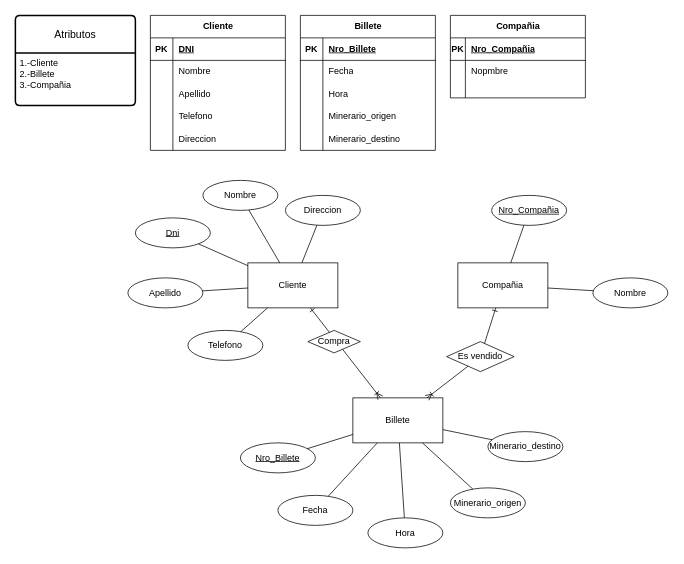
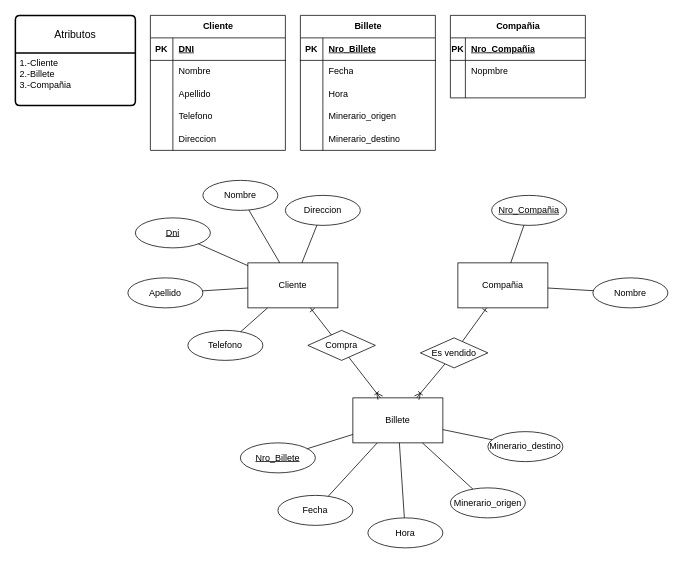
  <mxCell id="0" />
  <mxCell id="1" parent="0" />
  <mxCell id="2" value="Atributos" style="swimlane;childLayout=stackLayout;horizontal=1;startSize=50;horizontalStack=0;rounded=1;fontSize=14;fontStyle=0;strokeWidth=2;resizeParent=0;resizeLast=1;shadow=0;dashed=0;align=center;arcSize=4;whiteSpace=wrap;html=1;" vertex="1" parent="1"><mxGeometry x="20" y="20" width="160" height="120" as="geometry"><mxRectangle x="30" y="30" width="100" height="50" as="alternateBounds" /></mxGeometry></mxCell>
  <mxCell id="3" value="1.-Cliente&lt;div&gt;2.-Billete&lt;/div&gt;&lt;div&gt;3.-Compañia&lt;/div&gt;" style="align=left;strokeColor=none;fillColor=none;spacingLeft=4;fontSize=12;verticalAlign=top;resizable=0;rotatable=0;part=1;html=1;" vertex="1" parent="2"><mxGeometry y="50" width="160" height="70" as="geometry" /></mxCell>
  <mxCell id="4" value="Cliente" style="shape=table;startSize=30;container=1;collapsible=1;childLayout=tableLayout;fixedRows=1;rowLines=0;fontStyle=1;align=center;resizeLast=1;html=1;" vertex="1" parent="1"><mxGeometry x="200" y="20" width="180" height="180" as="geometry" /></mxCell>
  <mxCell id="5" value="" style="shape=tableRow;horizontal=0;startSize=0;swimlaneHead=0;swimlaneBody=0;fillColor=none;collapsible=0;dropTarget=0;points=[[0,0.5],[1,0.5]];portConstraint=eastwest;top=0;left=0;right=0;bottom=1;" vertex="1" parent="4"><mxGeometry y="30" width="180" height="30" as="geometry" /></mxCell>
  <mxCell id="6" value="PK" style="shape=partialRectangle;connectable=0;fillColor=none;top=0;left=0;bottom=0;right=0;fontStyle=1;overflow=hidden;whiteSpace=wrap;html=1;" vertex="1" parent="5"><mxGeometry width="30" height="30" as="geometry"><mxRectangle width="30" height="30" as="alternateBounds" /></mxGeometry></mxCell>
  <mxCell id="7" value="DNI" style="shape=partialRectangle;connectable=0;fillColor=none;top=0;left=0;bottom=0;right=0;align=left;spacingLeft=6;fontStyle=5;overflow=hidden;whiteSpace=wrap;html=1;" vertex="1" parent="5"><mxGeometry x="30" width="150" height="30" as="geometry"><mxRectangle width="150" height="30" as="alternateBounds" /></mxGeometry></mxCell>
  <mxCell id="8" value="" style="shape=tableRow;horizontal=0;startSize=0;swimlaneHead=0;swimlaneBody=0;fillColor=none;collapsible=0;dropTarget=0;points=[[0,0.5],[1,0.5]];portConstraint=eastwest;top=0;left=0;right=0;bottom=0;" vertex="1" parent="4"><mxGeometry y="60" width="180" height="30" as="geometry" /></mxCell>
  <mxCell id="9" value="" style="shape=partialRectangle;connectable=0;fillColor=none;top=0;left=0;bottom=0;right=0;editable=1;overflow=hidden;whiteSpace=wrap;html=1;" vertex="1" parent="8"><mxGeometry width="30" height="30" as="geometry"><mxRectangle width="30" height="30" as="alternateBounds" /></mxGeometry></mxCell>
  <mxCell id="10" value="Nombre" style="shape=partialRectangle;connectable=0;fillColor=none;top=0;left=0;bottom=0;right=0;align=left;spacingLeft=6;overflow=hidden;whiteSpace=wrap;html=1;" vertex="1" parent="8"><mxGeometry x="30" width="150" height="30" as="geometry"><mxRectangle width="150" height="30" as="alternateBounds" /></mxGeometry></mxCell>
  <mxCell id="11" value="" style="shape=tableRow;horizontal=0;startSize=0;swimlaneHead=0;swimlaneBody=0;fillColor=none;collapsible=0;dropTarget=0;points=[[0,0.5],[1,0.5]];portConstraint=eastwest;top=0;left=0;right=0;bottom=0;" vertex="1" parent="4"><mxGeometry y="90" width="180" height="30" as="geometry" /></mxCell>
  <mxCell id="12" value="" style="shape=partialRectangle;connectable=0;fillColor=none;top=0;left=0;bottom=0;right=0;editable=1;overflow=hidden;whiteSpace=wrap;html=1;" vertex="1" parent="11"><mxGeometry width="30" height="30" as="geometry"><mxRectangle width="30" height="30" as="alternateBounds" /></mxGeometry></mxCell>
  <mxCell id="13" value="Apellido" style="shape=partialRectangle;connectable=0;fillColor=none;top=0;left=0;bottom=0;right=0;align=left;spacingLeft=6;overflow=hidden;whiteSpace=wrap;html=1;" vertex="1" parent="11"><mxGeometry x="30" width="150" height="30" as="geometry"><mxRectangle width="150" height="30" as="alternateBounds" /></mxGeometry></mxCell>
  <mxCell id="14" value="" style="shape=tableRow;horizontal=0;startSize=0;swimlaneHead=0;swimlaneBody=0;fillColor=none;collapsible=0;dropTarget=0;points=[[0,0.5],[1,0.5]];portConstraint=eastwest;top=0;left=0;right=0;bottom=0;" vertex="1" parent="4"><mxGeometry y="120" width="180" height="30" as="geometry" /></mxCell>
  <mxCell id="15" value="" style="shape=partialRectangle;connectable=0;fillColor=none;top=0;left=0;bottom=0;right=0;editable=1;overflow=hidden;whiteSpace=wrap;html=1;" vertex="1" parent="14"><mxGeometry width="30" height="30" as="geometry"><mxRectangle width="30" height="30" as="alternateBounds" /></mxGeometry></mxCell>
  <mxCell id="16" value="Telefono" style="shape=partialRectangle;connectable=0;fillColor=none;top=0;left=0;bottom=0;right=0;align=left;spacingLeft=6;overflow=hidden;whiteSpace=wrap;html=1;" vertex="1" parent="14"><mxGeometry x="30" width="150" height="30" as="geometry"><mxRectangle width="150" height="30" as="alternateBounds" /></mxGeometry></mxCell>
  <mxCell id="17" value="" style="shape=tableRow;horizontal=0;startSize=0;swimlaneHead=0;swimlaneBody=0;fillColor=none;collapsible=0;dropTarget=0;points=[[0,0.5],[1,0.5]];portConstraint=eastwest;top=0;left=0;right=0;bottom=0;" vertex="1" parent="4"><mxGeometry y="150" width="180" height="30" as="geometry" /></mxCell>
  <mxCell id="18" value="" style="shape=partialRectangle;connectable=0;fillColor=none;top=0;left=0;bottom=0;right=0;editable=1;overflow=hidden;whiteSpace=wrap;html=1;" vertex="1" parent="17"><mxGeometry width="30" height="30" as="geometry"><mxRectangle width="30" height="30" as="alternateBounds" /></mxGeometry></mxCell>
  <mxCell id="19" value="Direccion" style="shape=partialRectangle;connectable=0;fillColor=none;top=0;left=0;bottom=0;right=0;align=left;spacingLeft=6;overflow=hidden;whiteSpace=wrap;html=1;" vertex="1" parent="17"><mxGeometry x="30" width="150" height="30" as="geometry"><mxRectangle width="150" height="30" as="alternateBounds" /></mxGeometry></mxCell>
  <mxCell id="20" value="Billete" style="shape=table;startSize=30;container=1;collapsible=1;childLayout=tableLayout;fixedRows=1;rowLines=0;fontStyle=1;align=center;resizeLast=1;html=1;" vertex="1" parent="1"><mxGeometry x="400" y="20" width="180" height="180" as="geometry" /></mxCell>
  <mxCell id="21" value="" style="shape=tableRow;horizontal=0;startSize=0;swimlaneHead=0;swimlaneBody=0;fillColor=none;collapsible=0;dropTarget=0;points=[[0,0.5],[1,0.5]];portConstraint=eastwest;top=0;left=0;right=0;bottom=1;" vertex="1" parent="20"><mxGeometry y="30" width="180" height="30" as="geometry" /></mxCell>
  <mxCell id="22" value="PK" style="shape=partialRectangle;connectable=0;fillColor=none;top=0;left=0;bottom=0;right=0;fontStyle=1;overflow=hidden;whiteSpace=wrap;html=1;" vertex="1" parent="21"><mxGeometry width="30" height="30" as="geometry"><mxRectangle width="30" height="30" as="alternateBounds" /></mxGeometry></mxCell>
  <mxCell id="23" value="Nro_Billete" style="shape=partialRectangle;connectable=0;fillColor=none;top=0;left=0;bottom=0;right=0;align=left;spacingLeft=6;fontStyle=5;overflow=hidden;whiteSpace=wrap;html=1;" vertex="1" parent="21"><mxGeometry x="30" width="150" height="30" as="geometry"><mxRectangle width="150" height="30" as="alternateBounds" /></mxGeometry></mxCell>
  <mxCell id="24" value="" style="shape=tableRow;horizontal=0;startSize=0;swimlaneHead=0;swimlaneBody=0;fillColor=none;collapsible=0;dropTarget=0;points=[[0,0.5],[1,0.5]];portConstraint=eastwest;top=0;left=0;right=0;bottom=0;" vertex="1" parent="20"><mxGeometry y="60" width="180" height="30" as="geometry" /></mxCell>
  <mxCell id="25" value="" style="shape=partialRectangle;connectable=0;fillColor=none;top=0;left=0;bottom=0;right=0;editable=1;overflow=hidden;whiteSpace=wrap;html=1;" vertex="1" parent="24"><mxGeometry width="30" height="30" as="geometry"><mxRectangle width="30" height="30" as="alternateBounds" /></mxGeometry></mxCell>
  <mxCell id="26" value="Fecha" style="shape=partialRectangle;connectable=0;fillColor=none;top=0;left=0;bottom=0;right=0;align=left;spacingLeft=6;overflow=hidden;whiteSpace=wrap;html=1;" vertex="1" parent="24"><mxGeometry x="30" width="150" height="30" as="geometry"><mxRectangle width="150" height="30" as="alternateBounds" /></mxGeometry></mxCell>
  <mxCell id="27" value="" style="shape=tableRow;horizontal=0;startSize=0;swimlaneHead=0;swimlaneBody=0;fillColor=none;collapsible=0;dropTarget=0;points=[[0,0.5],[1,0.5]];portConstraint=eastwest;top=0;left=0;right=0;bottom=0;" vertex="1" parent="20"><mxGeometry y="90" width="180" height="30" as="geometry" /></mxCell>
  <mxCell id="28" value="" style="shape=partialRectangle;connectable=0;fillColor=none;top=0;left=0;bottom=0;right=0;editable=1;overflow=hidden;whiteSpace=wrap;html=1;" vertex="1" parent="27"><mxGeometry width="30" height="30" as="geometry"><mxRectangle width="30" height="30" as="alternateBounds" /></mxGeometry></mxCell>
  <mxCell id="29" value="Hora" style="shape=partialRectangle;connectable=0;fillColor=none;top=0;left=0;bottom=0;right=0;align=left;spacingLeft=6;overflow=hidden;whiteSpace=wrap;html=1;" vertex="1" parent="27"><mxGeometry x="30" width="150" height="30" as="geometry"><mxRectangle width="150" height="30" as="alternateBounds" /></mxGeometry></mxCell>
  <mxCell id="30" value="" style="shape=tableRow;horizontal=0;startSize=0;swimlaneHead=0;swimlaneBody=0;fillColor=none;collapsible=0;dropTarget=0;points=[[0,0.5],[1,0.5]];portConstraint=eastwest;top=0;left=0;right=0;bottom=0;" vertex="1" parent="20"><mxGeometry y="120" width="180" height="30" as="geometry" /></mxCell>
  <mxCell id="31" value="" style="shape=partialRectangle;connectable=0;fillColor=none;top=0;left=0;bottom=0;right=0;editable=1;overflow=hidden;whiteSpace=wrap;html=1;" vertex="1" parent="30"><mxGeometry width="30" height="30" as="geometry"><mxRectangle width="30" height="30" as="alternateBounds" /></mxGeometry></mxCell>
  <mxCell id="32" value="Minerario_origen" style="shape=partialRectangle;connectable=0;fillColor=none;top=0;left=0;bottom=0;right=0;align=left;spacingLeft=6;overflow=hidden;whiteSpace=wrap;html=1;" vertex="1" parent="30"><mxGeometry x="30" width="150" height="30" as="geometry"><mxRectangle width="150" height="30" as="alternateBounds" /></mxGeometry></mxCell>
  <mxCell id="33" value="" style="shape=tableRow;horizontal=0;startSize=0;swimlaneHead=0;swimlaneBody=0;fillColor=none;collapsible=0;dropTarget=0;points=[[0,0.5],[1,0.5]];portConstraint=eastwest;top=0;left=0;right=0;bottom=0;" vertex="1" parent="20"><mxGeometry y="150" width="180" height="30" as="geometry" /></mxCell>
  <mxCell id="34" value="" style="shape=partialRectangle;connectable=0;fillColor=none;top=0;left=0;bottom=0;right=0;editable=1;overflow=hidden;whiteSpace=wrap;html=1;" vertex="1" parent="33"><mxGeometry width="30" height="30" as="geometry"><mxRectangle width="30" height="30" as="alternateBounds" /></mxGeometry></mxCell>
  <mxCell id="35" value="Minerario_destino" style="shape=partialRectangle;connectable=0;fillColor=none;top=0;left=0;bottom=0;right=0;align=left;spacingLeft=6;overflow=hidden;whiteSpace=wrap;html=1;" vertex="1" parent="33"><mxGeometry x="30" width="150" height="30" as="geometry"><mxRectangle width="150" height="30" as="alternateBounds" /></mxGeometry></mxCell>
  <mxCell id="36" value="Compañia" style="shape=table;startSize=30;container=1;collapsible=1;childLayout=tableLayout;fixedRows=1;rowLines=0;fontStyle=1;align=center;resizeLast=1;html=1;" vertex="1" parent="1"><mxGeometry x="600" y="20" width="180" height="110" as="geometry" /></mxCell>
  <mxCell id="37" value="" style="shape=tableRow;horizontal=0;startSize=0;swimlaneHead=0;swimlaneBody=0;fillColor=none;collapsible=0;dropTarget=0;points=[[0,0.5],[1,0.5]];portConstraint=eastwest;top=0;left=0;right=0;bottom=1;" vertex="1" parent="36"><mxGeometry y="30" width="180" height="30" as="geometry" /></mxCell>
  <mxCell id="38" value="PK" style="shape=partialRectangle;connectable=0;fillColor=none;top=0;left=0;bottom=0;right=0;fontStyle=1;overflow=hidden;whiteSpace=wrap;html=1;" vertex="1" parent="37"><mxGeometry width="20" height="30" as="geometry"><mxRectangle width="20" height="30" as="alternateBounds" /></mxGeometry></mxCell>
  <mxCell id="39" value="Nro_Compañia" style="shape=partialRectangle;connectable=0;fillColor=none;top=0;left=0;bottom=0;right=0;align=left;spacingLeft=6;fontStyle=5;overflow=hidden;whiteSpace=wrap;html=1;" vertex="1" parent="37"><mxGeometry x="20" width="160" height="30" as="geometry"><mxRectangle width="160" height="30" as="alternateBounds" /></mxGeometry></mxCell>
  <mxCell id="40" value="" style="shape=tableRow;horizontal=0;startSize=0;swimlaneHead=0;swimlaneBody=0;fillColor=none;collapsible=0;dropTarget=0;points=[[0,0.5],[1,0.5]];portConstraint=eastwest;top=0;left=0;right=0;bottom=0;" vertex="1" parent="36"><mxGeometry y="60" width="180" height="30" as="geometry" /></mxCell>
  <mxCell id="41" value="" style="shape=partialRectangle;connectable=0;fillColor=none;top=0;left=0;bottom=0;right=0;editable=1;overflow=hidden;whiteSpace=wrap;html=1;" vertex="1" parent="40"><mxGeometry width="20" height="30" as="geometry"><mxRectangle width="20" height="30" as="alternateBounds" /></mxGeometry></mxCell>
  <mxCell id="42" value="Nopmbre" style="shape=partialRectangle;connectable=0;fillColor=none;top=0;left=0;bottom=0;right=0;align=left;spacingLeft=6;overflow=hidden;whiteSpace=wrap;html=1;" vertex="1" parent="40"><mxGeometry x="20" width="160" height="30" as="geometry"><mxRectangle width="160" height="30" as="alternateBounds" /></mxGeometry></mxCell>
  <mxCell id="43" value="" style="shape=tableRow;horizontal=0;startSize=0;swimlaneHead=0;swimlaneBody=0;fillColor=none;collapsible=0;dropTarget=0;points=[[0,0.5],[1,0.5]];portConstraint=eastwest;top=0;left=0;right=0;bottom=0;" vertex="1" parent="36"><mxGeometry y="90" width="180" height="20" as="geometry" /></mxCell>
  <mxCell id="44" value="" style="shape=partialRectangle;connectable=0;fillColor=none;top=0;left=0;bottom=0;right=0;editable=1;overflow=hidden;whiteSpace=wrap;html=1;" vertex="1" parent="43"><mxGeometry width="20" height="20" as="geometry"><mxRectangle width="20" height="20" as="alternateBounds" /></mxGeometry></mxCell>
  <mxCell id="45" value="" style="shape=partialRectangle;connectable=0;fillColor=none;top=0;left=0;bottom=0;right=0;align=left;spacingLeft=6;overflow=hidden;whiteSpace=wrap;html=1;" vertex="1" parent="43"><mxGeometry x="20" width="160" height="20" as="geometry"><mxRectangle width="160" height="20" as="alternateBounds" /></mxGeometry></mxCell>
  <mxCell id="46" value="Cliente" style="whiteSpace=wrap;html=1;align=center;" vertex="1" parent="1"><mxGeometry x="330" y="350" width="120" height="60" as="geometry" /></mxCell>
  <mxCell id="47" value="Compañia" style="whiteSpace=wrap;html=1;align=center;" vertex="1" parent="1"><mxGeometry x="610" y="350" width="120" height="60" as="geometry" /></mxCell>
  <mxCell id="48" value="Billete" style="whiteSpace=wrap;html=1;align=center;" vertex="1" parent="1"><mxGeometry x="470" y="530" width="120" height="60" as="geometry" /></mxCell>
  <mxCell id="49" value="Dni" style="ellipse;whiteSpace=wrap;html=1;align=center;fontStyle=4;" vertex="1" parent="1"><mxGeometry x="180" y="290" width="100" height="40" as="geometry" /></mxCell>
  <mxCell id="50" value="Minerario_destino" style="ellipse;whiteSpace=wrap;html=1;align=center;" vertex="1" parent="1"><mxGeometry x="650" y="575" width="100" height="40" as="geometry" /></mxCell>
  <mxCell id="51" value="Direccion" style="ellipse;whiteSpace=wrap;html=1;align=center;" vertex="1" parent="1"><mxGeometry x="380" y="260" width="100" height="40" as="geometry" /></mxCell>
  <mxCell id="52" value="Telefono" style="ellipse;whiteSpace=wrap;html=1;align=center;" vertex="1" parent="1"><mxGeometry x="250" y="440" width="100" height="40" as="geometry" /></mxCell>
  <mxCell id="53" value="Apellido" style="ellipse;whiteSpace=wrap;html=1;align=center;" vertex="1" parent="1"><mxGeometry x="170" y="370" width="100" height="40" as="geometry" /></mxCell>
  <mxCell id="54" value="Nombre" style="ellipse;whiteSpace=wrap;html=1;align=center;" vertex="1" parent="1"><mxGeometry x="270" y="240" width="100" height="40" as="geometry" /></mxCell>
  <mxCell id="55" value="Hora" style="ellipse;whiteSpace=wrap;html=1;align=center;" vertex="1" parent="1"><mxGeometry x="490" y="690" width="100" height="40" as="geometry" /></mxCell>
  <mxCell id="56" value="Minerario_origen" style="ellipse;whiteSpace=wrap;html=1;align=center;" vertex="1" parent="1"><mxGeometry x="600" y="650" width="100" height="40" as="geometry" /></mxCell>
  <mxCell id="57" value="Fecha" style="ellipse;whiteSpace=wrap;html=1;align=center;" vertex="1" parent="1"><mxGeometry x="370" y="660" width="100" height="40" as="geometry" /></mxCell>
  <mxCell id="58" value="Nro_Billete" style="ellipse;whiteSpace=wrap;html=1;align=center;fontStyle=4;" vertex="1" parent="1"><mxGeometry x="320" y="590" width="100" height="40" as="geometry" /></mxCell>
  <mxCell id="59" value="Nro_Compañia" style="ellipse;whiteSpace=wrap;html=1;align=center;fontStyle=4;" vertex="1" parent="1"><mxGeometry x="655" y="260" width="100" height="40" as="geometry" /></mxCell>
  <mxCell id="60" value="Nombre" style="ellipse;whiteSpace=wrap;html=1;align=center;" vertex="1" parent="1"><mxGeometry x="790" y="370" width="100" height="40" as="geometry" /></mxCell>
  <mxCell id="61" value="" style="endArrow=none;html=1;rounded=0;" edge="1" parent="1" source="53" target="46"><mxGeometry relative="1" as="geometry"><mxPoint x="310" y="380" as="sourcePoint" /><mxPoint x="470" y="380" as="targetPoint" /></mxGeometry></mxCell>
  <mxCell id="62" value="" style="endArrow=none;html=1;rounded=0;" edge="1" parent="1" source="49" target="46"><mxGeometry relative="1" as="geometry"><mxPoint x="310" y="380" as="sourcePoint" /><mxPoint x="470" y="380" as="targetPoint" /></mxGeometry></mxCell>
  <mxCell id="63" value="" style="endArrow=none;html=1;rounded=0;" edge="1" parent="1" source="54" target="46"><mxGeometry relative="1" as="geometry"><mxPoint x="310" y="380" as="sourcePoint" /><mxPoint x="470" y="380" as="targetPoint" /></mxGeometry></mxCell>
  <mxCell id="64" value="" style="endArrow=none;html=1;rounded=0;" edge="1" parent="1" source="48" target="55"><mxGeometry relative="1" as="geometry"><mxPoint x="390" y="370" as="sourcePoint" /><mxPoint x="550" y="370" as="targetPoint" /></mxGeometry></mxCell>
  <mxCell id="65" value="" style="endArrow=none;html=1;rounded=0;" edge="1" parent="1" source="48" target="56"><mxGeometry relative="1" as="geometry"><mxPoint x="390" y="370" as="sourcePoint" /><mxPoint x="550" y="370" as="targetPoint" /></mxGeometry></mxCell>
  <mxCell id="66" value="" style="endArrow=none;html=1;rounded=0;" edge="1" parent="1" source="57" target="48"><mxGeometry relative="1" as="geometry"><mxPoint x="390" y="370" as="sourcePoint" /><mxPoint x="550" y="370" as="targetPoint" /></mxGeometry></mxCell>
  <mxCell id="67" value="" style="endArrow=none;html=1;rounded=0;" edge="1" parent="1" source="48" target="50"><mxGeometry relative="1" as="geometry"><mxPoint x="390" y="370" as="sourcePoint" /><mxPoint x="550" y="370" as="targetPoint" /></mxGeometry></mxCell>
  <mxCell id="68" value="" style="endArrow=none;html=1;rounded=0;" edge="1" parent="1" source="48" target="58"><mxGeometry relative="1" as="geometry"><mxPoint x="390" y="370" as="sourcePoint" /><mxPoint x="550" y="370" as="targetPoint" /></mxGeometry></mxCell>
  <mxCell id="69" value="" style="endArrow=none;html=1;rounded=0;" edge="1" parent="1" source="47" target="60"><mxGeometry relative="1" as="geometry"><mxPoint x="390" y="370" as="sourcePoint" /><mxPoint x="550" y="370" as="targetPoint" /></mxGeometry></mxCell>
  <mxCell id="70" value="" style="endArrow=none;html=1;rounded=0;" edge="1" parent="1" source="47" target="59"><mxGeometry relative="1" as="geometry"><mxPoint x="390" y="370" as="sourcePoint" /><mxPoint x="550" y="370" as="targetPoint" /></mxGeometry></mxCell>
  <mxCell id="71" value="" style="endArrow=none;html=1;rounded=0;" edge="1" parent="1" source="46" target="52"><mxGeometry relative="1" as="geometry"><mxPoint x="390" y="370" as="sourcePoint" /><mxPoint x="550" y="370" as="targetPoint" /></mxGeometry></mxCell>
  <mxCell id="72" value="" style="endArrow=none;html=1;rounded=0;" edge="1" parent="1" source="46" target="51"><mxGeometry relative="1" as="geometry"><mxPoint x="390" y="370" as="sourcePoint" /><mxPoint x="550" y="370" as="targetPoint" /></mxGeometry></mxCell>
  <mxCell id="73" value="" style="endArrow=ERone;html=1;rounded=0;startArrow=none;startFill=0;endFill=0;" edge="1" parent="1" source="77" target="47"><mxGeometry relative="1" as="geometry"><mxPoint x="470" y="330" as="sourcePoint" /><mxPoint x="630" y="330" as="targetPoint" /></mxGeometry></mxCell>
  <mxCell id="74" value="" style="endArrow=ERoneToMany;html=1;rounded=0;startArrow=ERone;startFill=0;endFill=0;" edge="1" parent="1" source="46" target="48"><mxGeometry relative="1" as="geometry"><mxPoint x="470" y="330" as="sourcePoint" /><mxPoint x="630" y="330" as="targetPoint" /></mxGeometry></mxCell>
- <mxCell id="75" value="Compra" style="shape=rhombus;perimeter=rhombusPerimeter;whiteSpace=wrap;html=1;align=center;" vertex="1" parent="1"><mxGeometry x="410" y="440" width="70" height="30" as="geometry" /></mxCell>
+ <mxCell id="75" value="Compra" style="shape=rhombus;perimeter=rhombusPerimeter;whiteSpace=wrap;html=1;align=center;" vertex="1" parent="1"><mxGeometry x="410" y="440" width="90" height="40" as="geometry" /></mxCell>
  <mxCell id="76" value="" style="endArrow=none;html=1;rounded=0;startArrow=ERoneToMany;startFill=0;" edge="1" parent="1" source="48" target="77"><mxGeometry relative="1" as="geometry"><mxPoint x="553" y="530" as="sourcePoint" /><mxPoint x="647" y="410" as="targetPoint" /></mxGeometry></mxCell>
- <mxCell id="77" value="Es vendido" style="shape=rhombus;perimeter=rhombusPerimeter;whiteSpace=wrap;html=1;align=center;" vertex="1" parent="1"><mxGeometry x="595" y="455" width="90" height="40" as="geometry" /></mxCell>
+ <mxCell id="77" value="Es vendido" style="shape=rhombus;perimeter=rhombusPerimeter;whiteSpace=wrap;html=1;align=center;" vertex="1" parent="1"><mxGeometry x="560" y="450" width="90" height="40" as="geometry" /></mxCell>
